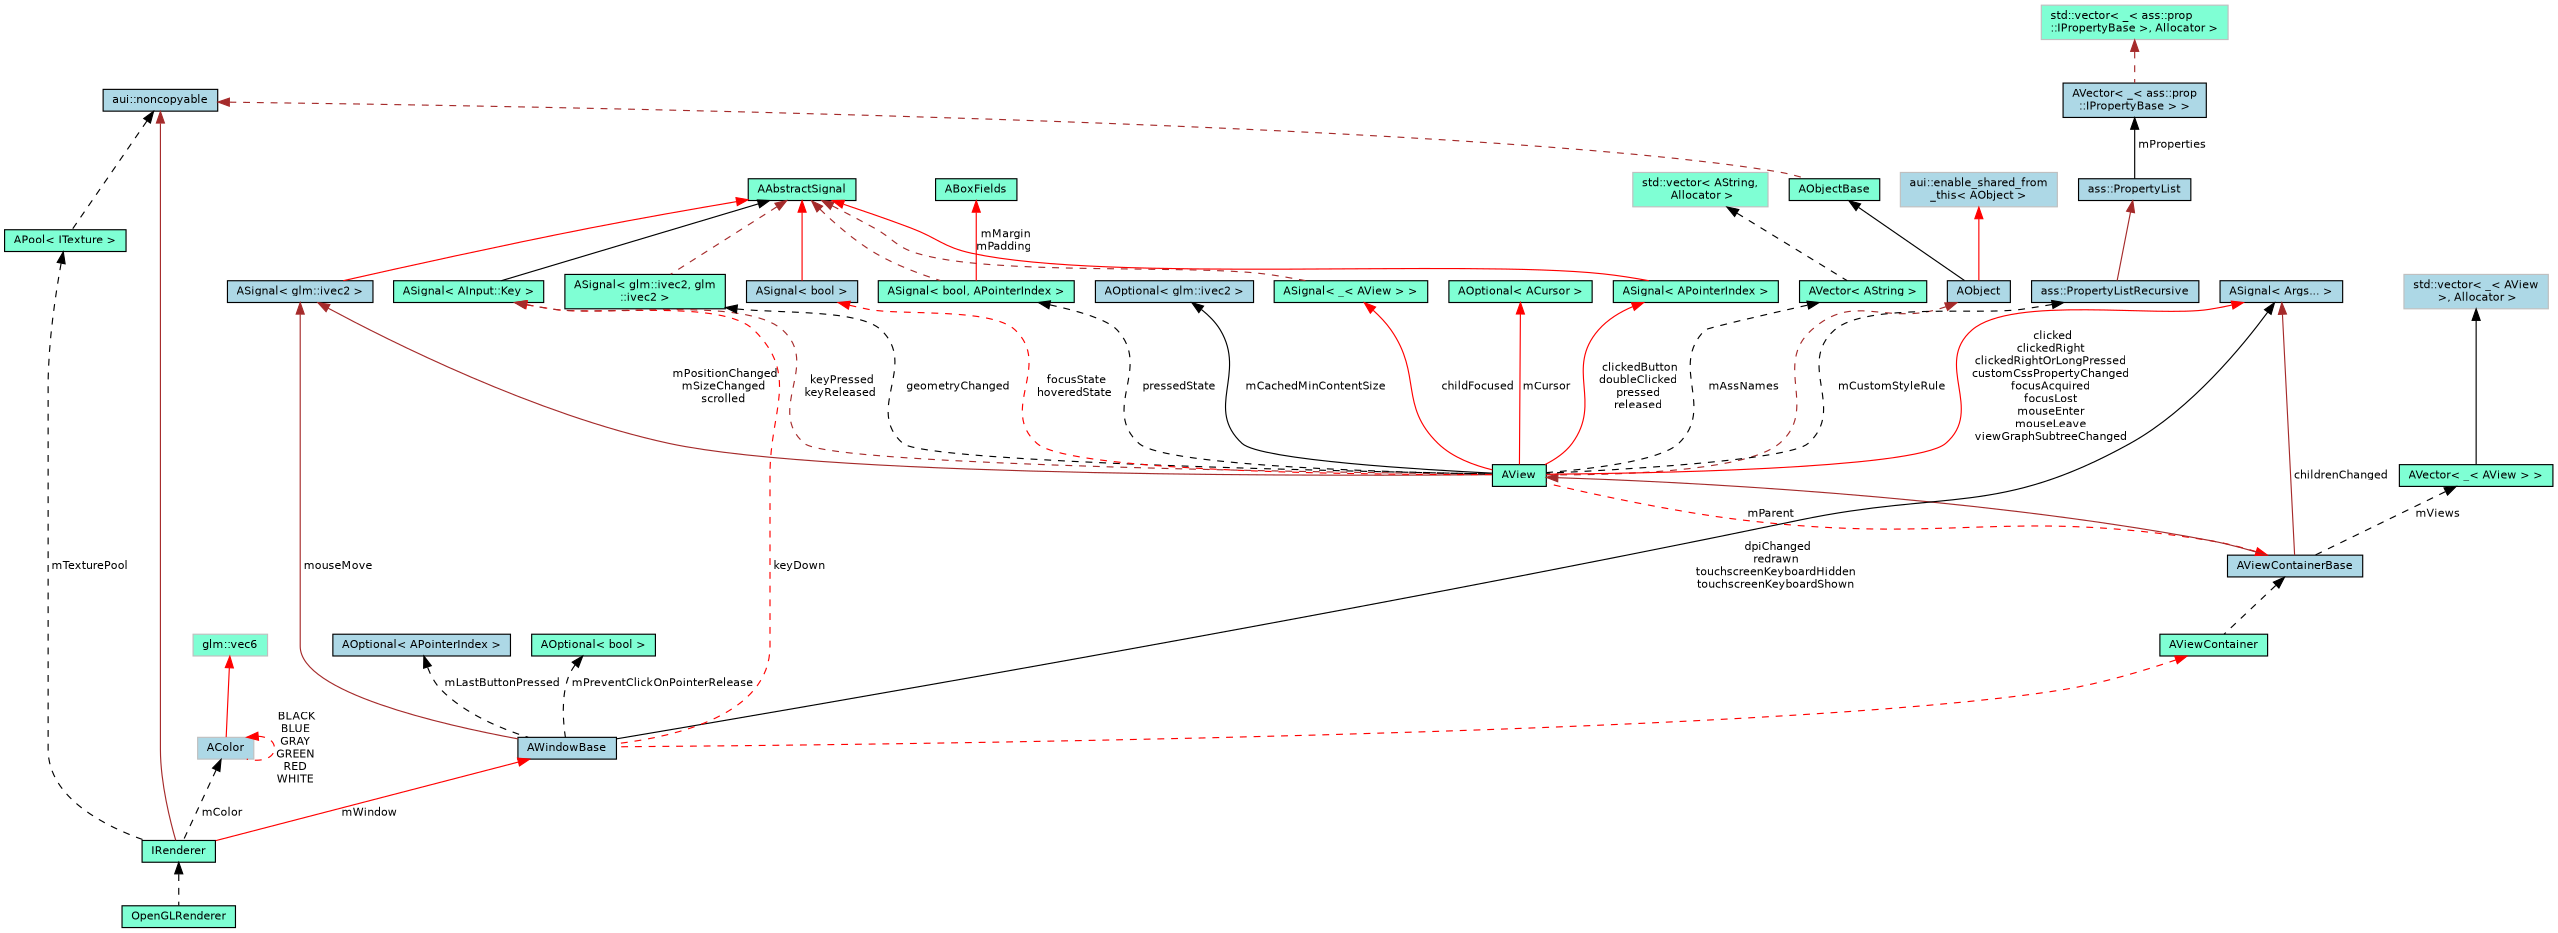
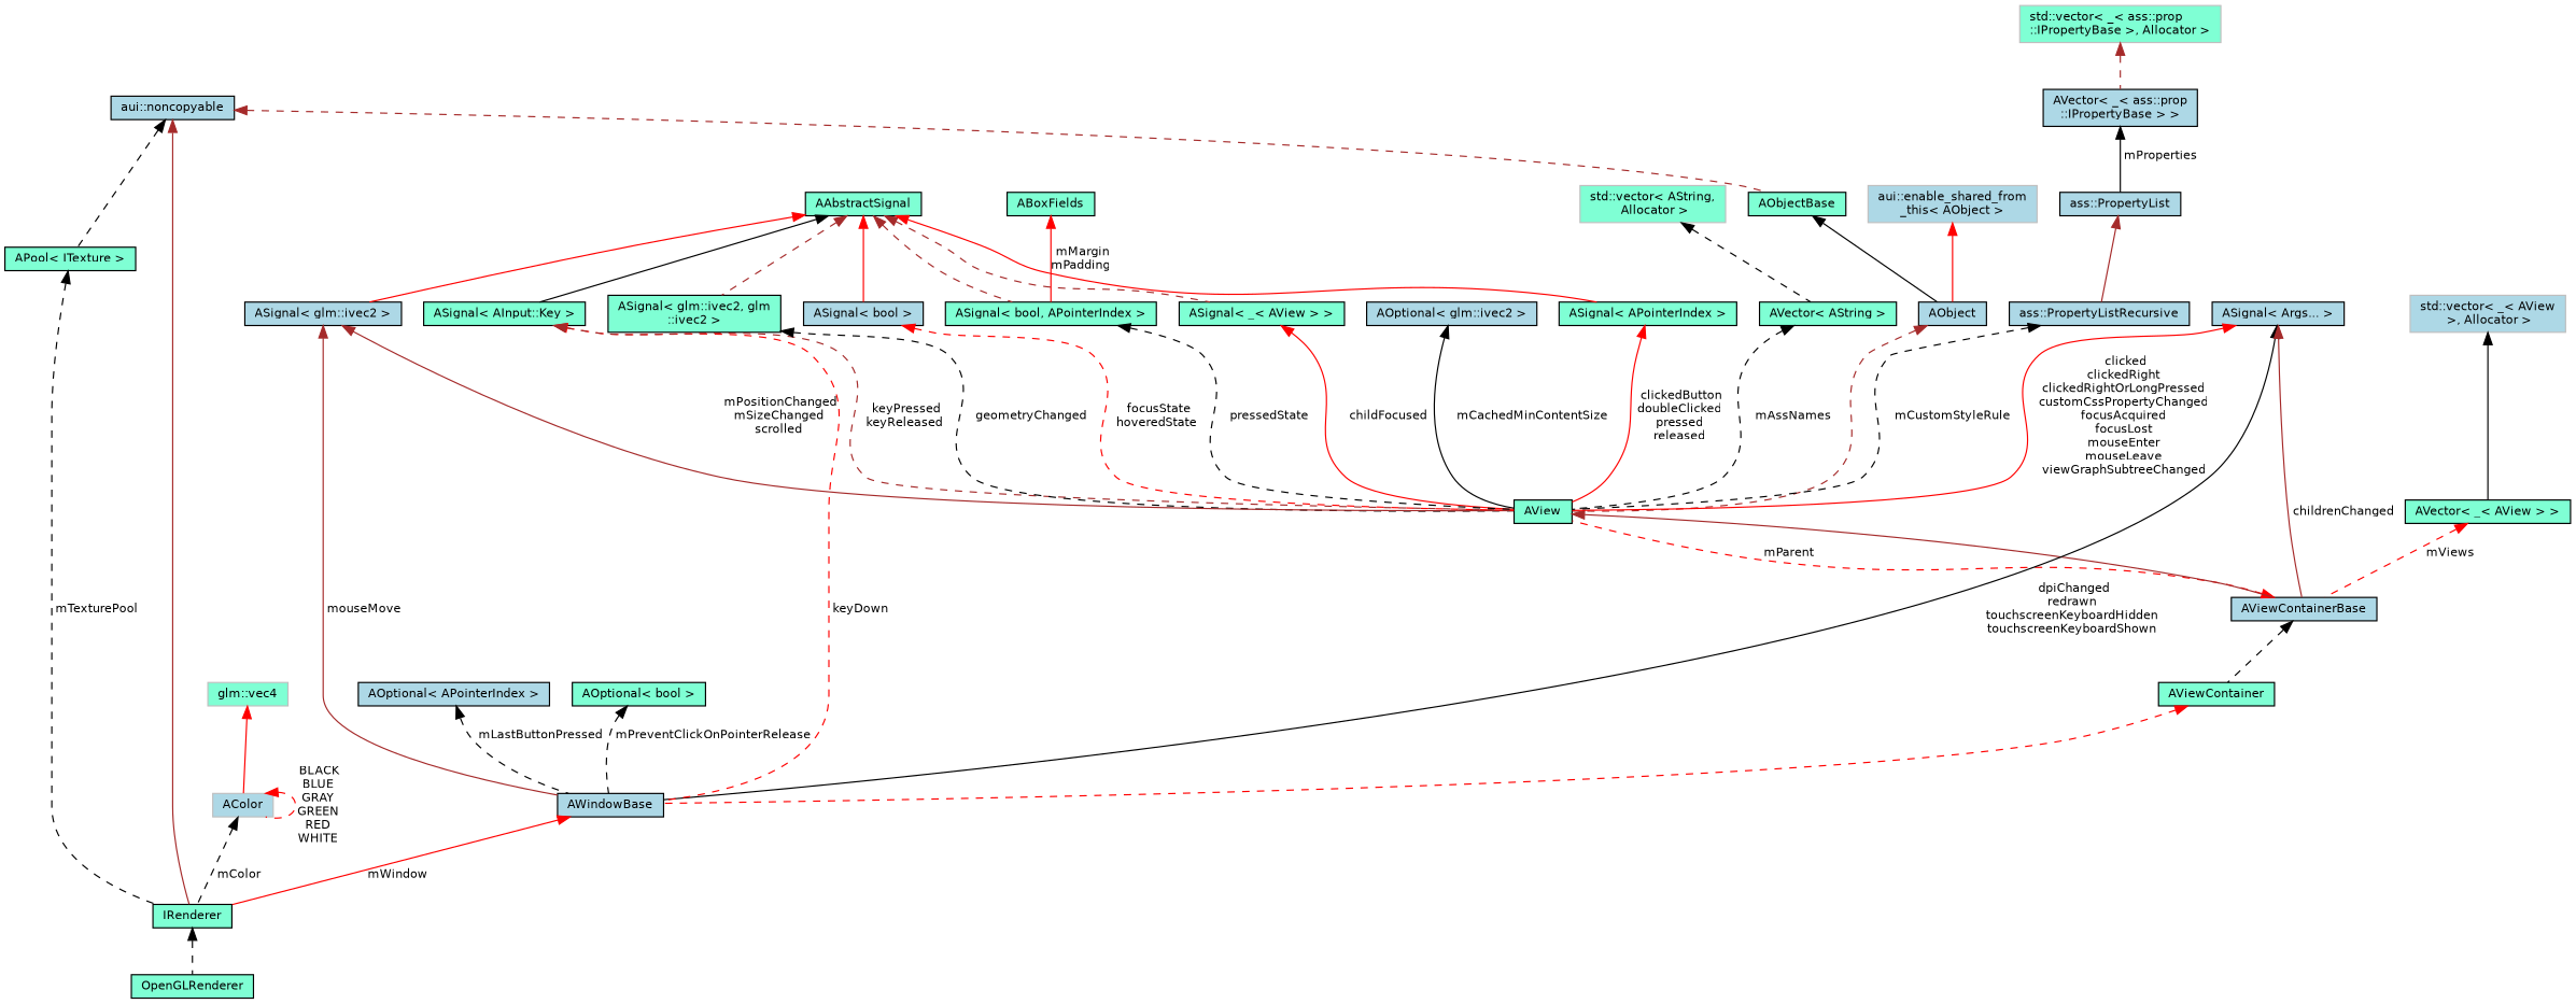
  digraph {
    rankdir=TB
    node [color=black fillcolor=aquamarine fontname=Helvetica fontsize=10 shape=record style=filled]
    edge [color=black dir=back fontname=Helvetica fontsize=10 labelfontname=Helvetica labelfontsize=10 style=dashed]
    n1 [fontcolor=black height=0.2 label=OpenGLRenderer width=0.4]
    n2 [height=0.2 label=IRenderer width=0.4]
    n3 [fillcolor=lightblue height=0.2 label="aui::noncopyable" width=0.4]
    n4 [height=0.2 label="APool\< ITexture \>" width=0.4]
    n5 [height=0.2 label=AObjectBase width=0.4]
    n6 [fillcolor=lightblue height=0.2 label=AObject width=0.4]
    n7 [color=grey75 fillcolor=lightblue height=0.2 label=AColor width=0.4]
-   n8 [color=grey75 height=0.2 label="glm::vec6" width=0.4]
+   n8 [color=grey75 height=0.2 label="glm::vec4" width=0.4]
    n9 [fillcolor=lightblue height=0.2 label=AWindowBase width=0.4]
    n10 [height=0.2 label=AViewContainer width=0.4]
    n11 [fillcolor=lightblue height=0.2 label=AViewContainerBase width=0.4]
    n12 [height=0.2 label=AView width=0.4]
    n13 [color=grey75 fillcolor=lightblue height=0.2 label="aui::enable_shared_from\l_this\< AObject \>" width=0.4]
    n14 [height=0.2 label="AVector\< AString \>" width=0.4]
    n15 [color=grey75 height=0.2 label="std::vector\< AString,\l Allocator \>" width=0.4]
    n16 [fillcolor=lightblue height=0.2 label="ASignal\< Args... \>" width=0.4]
    n17 [height=0.2 label=AAbstractSignal width=0.4]
    n18 [height=0.2 label="ASignal\< _\< AView \> \>" width=0.4]
    n19 [height=0.2 label="ASignal\< AInput::Key \>" width=0.4]
    n20 [height=0.2 label="ASignal\< APointerIndex \>" width=0.4]
    n21 [height=0.2 label="ASignal\< glm::ivec2, glm\l::ivec2 \>" width=0.4]
    n22 [fillcolor=lightblue height=0.2 label="ASignal\< glm::ivec2 \>" width=0.4]
    n23 [fillcolor=lightblue height=0.2 label="ASignal\< bool \>" width=0.4]
    n24 [height=0.2 label="ASignal\< bool, APointerIndex \>" width=0.4]
    n25 [fillcolor=lightblue height=0.2 label="ass::PropertyListRecursive" width=0.4]
    n26 [fillcolor=lightblue height=0.2 label="ass::PropertyList" width=0.4]
    n27 [fillcolor=lightblue height=0.2 label="AVector\< _\< ass::prop\l::IPropertyBase \> \>" width=0.4]
    n28 [color=grey75 height=0.2 label="std::vector\< _\< ass::prop\l::IPropertyBase \>, Allocator \>" width=0.4]
    n29 [fillcolor=lightblue height=0.2 label="AOptional\< glm::ivec2 \>" width=0.4]
-   n30 [height=0.2 label="AOptional\< ACursor \>" width=0.4]
    n31 [height=0.2 label=ABoxFields width=0.4]
    n32 [height=0.2 label="AVector\< _\< AView \> \>" width=0.4]
    n33 [color=grey75 fillcolor=lightblue height=0.2 label="std::vector\< _\< AView\l \>, Allocator \>" width=0.4]
    n34 [fillcolor=lightblue height=0.2 label="AOptional\< APointerIndex \>" width=0.4]
    n35 [height=0.2 label="AOptional\< bool \>" width=0.4]
    n2 -> n1
    n3 -> n2 [color=brown style=solid]
    n3 -> n4
    n3 -> n5 [color=brown]
    n4 -> n2 [label=" mTexturePool"]
    n5 -> n6 [style=solid]
    n6 -> n12 [color=brown]
    n7 -> n2 [label=" mColor"]
    n7 -> n7 [color=red label=" BLACK\nBLUE\nGRAY\nGREEN\nRED\nWHITE"]
    n8 -> n7 [color=red style=solid]
    n9 -> n2 [color=red label=" mWindow" style=solid]
    n10 -> n9 [color=red]
    n11 -> n10
    n11 -> n12 [color=red label=" mParent"]
    n12 -> n11 [color=brown style=solid]
    n13 -> n6 [color=red style=solid]
    n14 -> n12 [label=" mAssNames"]
    n15 -> n14
    n16 -> n9 [label=" dpiChanged\nredrawn\ntouchscreenKeyboardHidden\ntouchscreenKeyboardShown" style=solid]
    n16 -> n11 [color=brown label=" childrenChanged" style=solid]
    n16 -> n12 [color=red label=" clicked\nclickedRight\nclickedRightOrLongPressed\ncustomCssPropertyChanged\nfocusAcquired\nfocusLost\nmouseEnter\nmouseLeave\nviewGraphSubtreeChanged" style=solid]
    n17 -> n18 [color=brown]
    n17 -> n19 [style=solid]
    n17 -> n20 [color=red style=solid]
    n17 -> n21 [color=brown]
    n17 -> n22 [color=red style=solid]
    n17 -> n23 [color=red style=solid]
    n17 -> n24 [color=brown]
    n18 -> n12 [color=red label=" childFocused" style=solid]
    n19 -> n9 [color=red label=" keyDown"]
    n19 -> n12 [color=brown label=" keyPressed\nkeyReleased"]
    n20 -> n12 [color=red label=" clickedButton\ndoubleClicked\npressed\nreleased" style=solid]
    n21 -> n12 [label=" geometryChanged"]
    n22 -> n9 [color=brown label=" mouseMove" style=solid]
    n22 -> n12 [color=brown label=" mPositionChanged\nmSizeChanged\nscrolled" style=solid]
    n23 -> n12 [color=red label=" focusState\nhoveredState"]
    n24 -> n12 [label=" pressedState"]
    n25 -> n12 [label=" mCustomStyleRule"]
    n26 -> n25 [color=brown style=solid]
    n27 -> n26 [label=" mProperties" style=solid]
    n28 -> n27 [color=brown]
    n29 -> n12 [label=" mCachedMinContentSize" style=solid]
-   n30 -> n12 [color=red label=" mCursor" style=solid]
    n31 -> n24 [color=red label=" mMargin\nmPadding" style=solid]
-   n32 -> n11 [label=" mViews"]
+   n32 -> n11 [color=red label=" mViews"]
    n33 -> n32 [style=solid]
    n34 -> n9 [label=" mLastButtonPressed"]
    n35 -> n9 [label=" mPreventClickOnPointerRelease"]
  }
